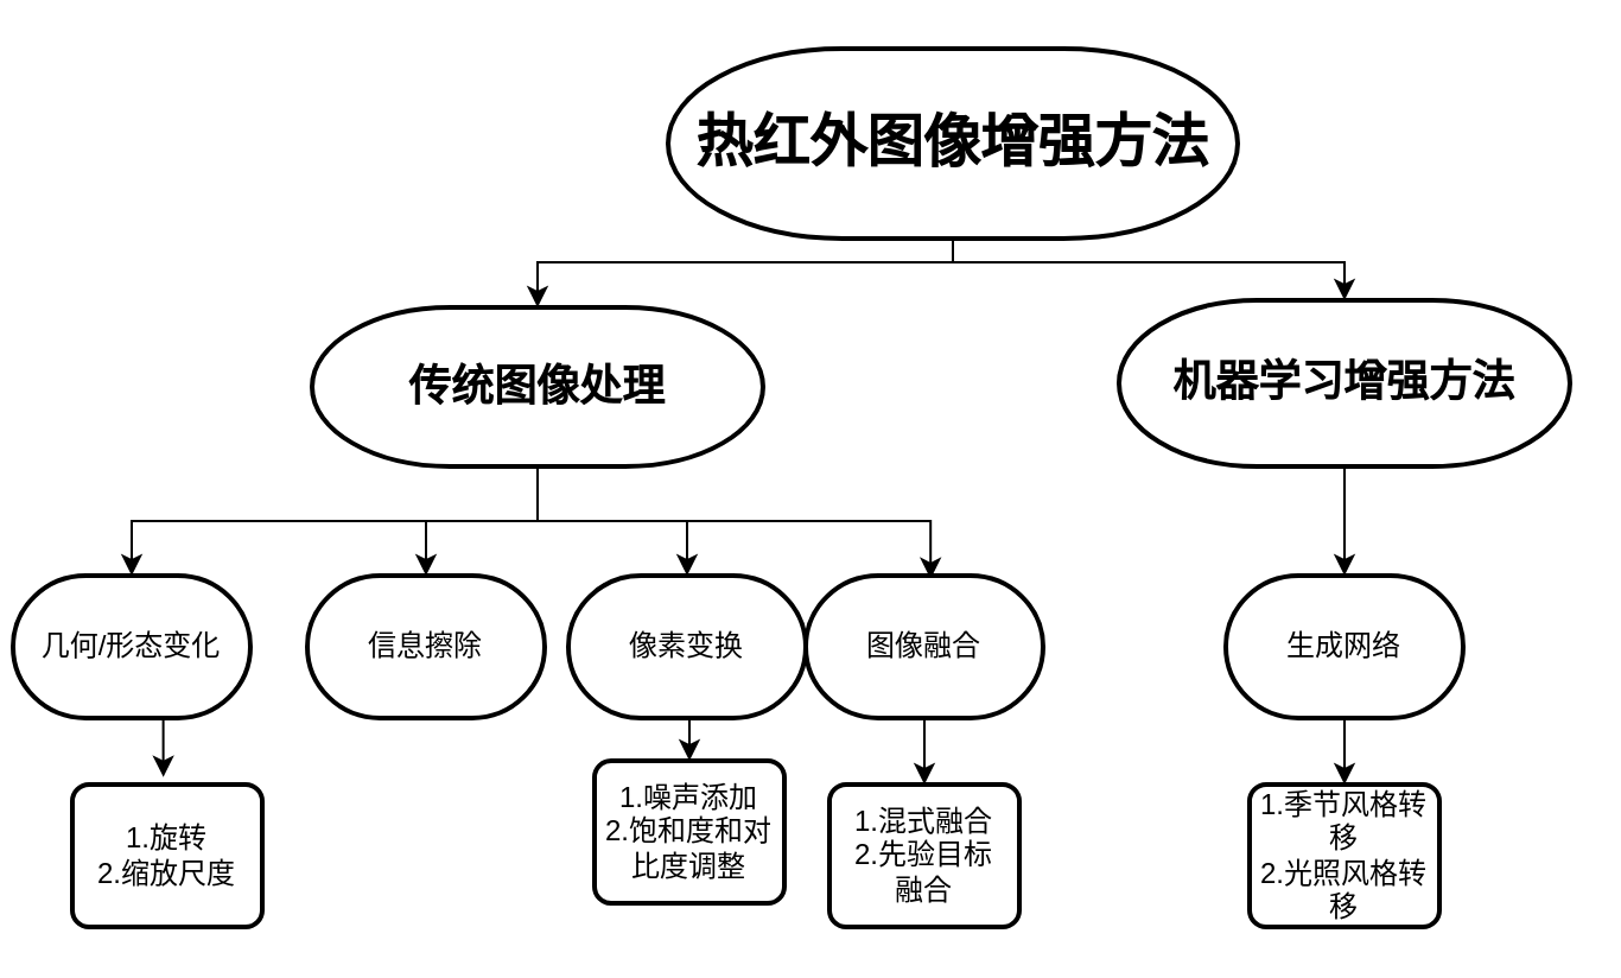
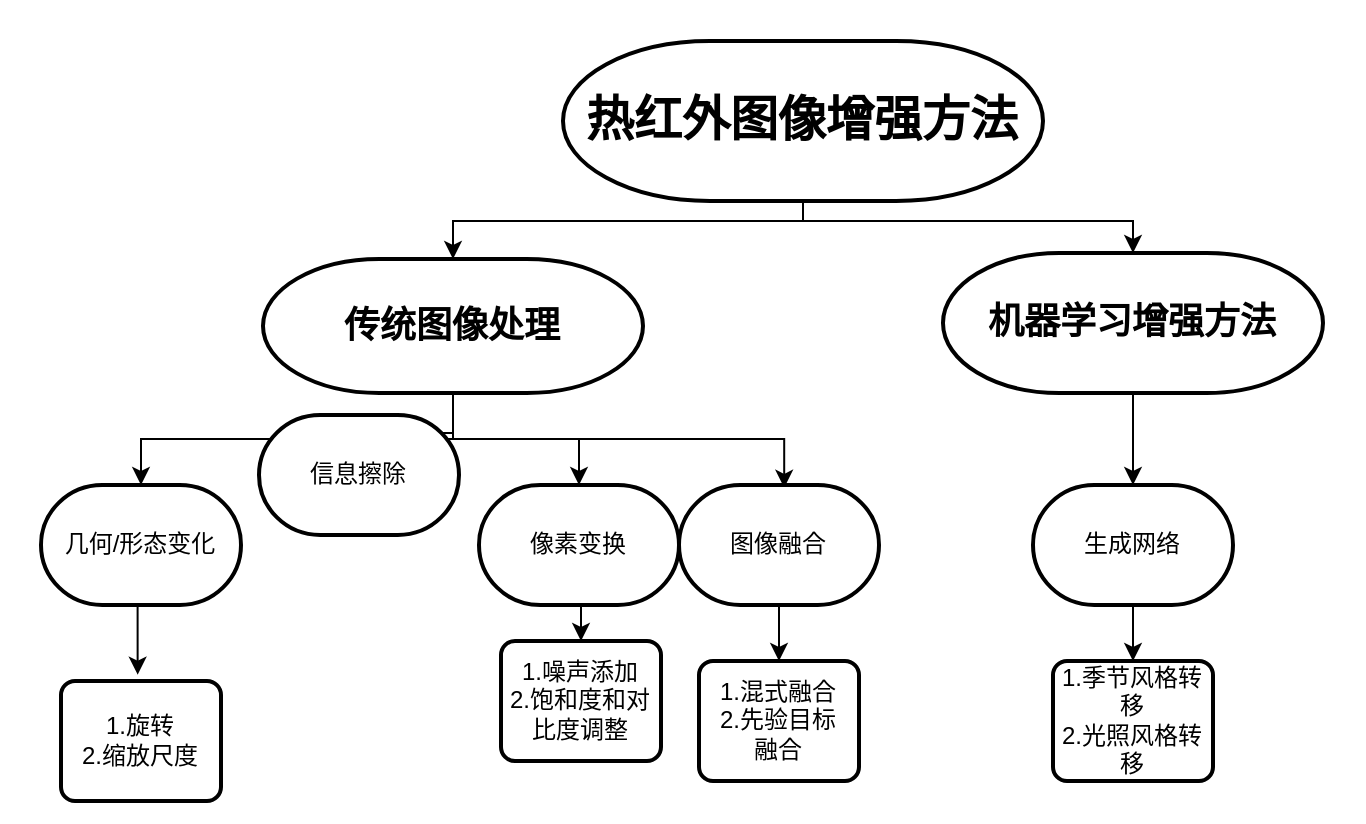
  <mxCell id="0" />
  <mxCell id="1" parent="0" />
  <mxCell id="2" style="edgeStyle=orthogonalEdgeStyle;rounded=0;orthogonalLoop=1;jettySize=auto;html=1;exitX=0.5;exitY=1;exitDx=0;exitDy=0;exitPerimeter=0;" edge="1" parent="1" source="4" target="11"><mxGeometry relative="1" as="geometry"><Array as="points"><mxPoint x="401" y="110" /><mxPoint x="566" y="110" /></Array></mxGeometry></mxCell>
  <mxCell id="3" style="edgeStyle=orthogonalEdgeStyle;rounded=0;orthogonalLoop=1;jettySize=auto;html=1;exitX=0.5;exitY=1;exitDx=0;exitDy=0;exitPerimeter=0;" edge="1" parent="1" source="4" target="9"><mxGeometry relative="1" as="geometry"><Array as="points"><mxPoint x="401" y="110" /><mxPoint x="226" y="110" /></Array></mxGeometry></mxCell>
  <mxCell id="4" value="&lt;h1&gt;热红外图像增强方法&lt;/h1&gt;" style="strokeWidth=2;html=1;shape=mxgraph.flowchart.terminator;whiteSpace=wrap;" vertex="1" parent="1"><mxGeometry x="281" y="20" width="240" height="80" as="geometry" /></mxCell>
  <mxCell id="5" style="edgeStyle=orthogonalEdgeStyle;rounded=0;orthogonalLoop=1;jettySize=auto;html=1;exitX=0.5;exitY=1;exitDx=0;exitDy=0;exitPerimeter=0;" edge="1" parent="1" source="9" target="13"><mxGeometry relative="1" as="geometry" /></mxCell>
  <mxCell id="6" style="edgeStyle=orthogonalEdgeStyle;rounded=0;orthogonalLoop=1;jettySize=auto;html=1;exitX=0.5;exitY=1;exitDx=0;exitDy=0;exitPerimeter=0;" edge="1" parent="1" source="9" target="16"><mxGeometry relative="1" as="geometry" /></mxCell>
  <mxCell id="7" style="edgeStyle=orthogonalEdgeStyle;rounded=0;orthogonalLoop=1;jettySize=auto;html=1;exitX=0.5;exitY=1;exitDx=0;exitDy=0;exitPerimeter=0;" edge="1" parent="1" source="9" target="15"><mxGeometry relative="1" as="geometry" /></mxCell>
  <mxCell id="8" style="edgeStyle=orthogonalEdgeStyle;rounded=0;orthogonalLoop=1;jettySize=auto;html=1;exitX=0.5;exitY=1;exitDx=0;exitDy=0;exitPerimeter=0;entryX=0.526;entryY=0.023;entryDx=0;entryDy=0;entryPerimeter=0;" edge="1" parent="1" source="9" target="18"><mxGeometry relative="1" as="geometry" /></mxCell>
  <mxCell id="9" value="&lt;h2&gt;传统图像处理&lt;/h2&gt;" style="strokeWidth=2;html=1;shape=mxgraph.flowchart.terminator;whiteSpace=wrap;" vertex="1" parent="1"><mxGeometry x="131" y="129" width="190" height="67" as="geometry" /></mxCell>
  <mxCell id="10" style="edgeStyle=orthogonalEdgeStyle;rounded=0;orthogonalLoop=1;jettySize=auto;html=1;exitX=0.5;exitY=1;exitDx=0;exitDy=0;exitPerimeter=0;entryX=0.5;entryY=0;entryDx=0;entryDy=0;entryPerimeter=0;" edge="1" parent="1" source="11" target="20"><mxGeometry relative="1" as="geometry" /></mxCell>
  <mxCell id="11" value="&lt;h2&gt;机器学习增强方法&lt;/h2&gt;" style="strokeWidth=2;html=1;shape=mxgraph.flowchart.terminator;whiteSpace=wrap;" vertex="1" parent="1"><mxGeometry x="471" y="126" width="190" height="70" as="geometry" /></mxCell>
  <mxCell id="12" style="edgeStyle=orthogonalEdgeStyle;rounded=0;orthogonalLoop=1;jettySize=auto;html=1;exitX=0.5;exitY=1;exitDx=0;exitDy=0;exitPerimeter=0;entryX=0.479;entryY=-0.053;entryDx=0;entryDy=0;entryPerimeter=0;" edge="1" parent="1" source="13" target="24"><mxGeometry relative="1" as="geometry" /></mxCell>
- <mxCell id="13" value="几何/形态变化" style="strokeWidth=2;html=1;shape=mxgraph.flowchart.terminator;whiteSpace=wrap;" vertex="1" parent="1"><mxGeometry x="5" y="242" width="100" height="60" as="geometry" /></mxCell>
+ <mxCell id="13" value="几何/形态变化" style="strokeWidth=2;html=1;shape=mxgraph.flowchart.terminator;whiteSpace=wrap;" vertex="1" parent="1"><mxGeometry x="20" y="242" width="100" height="60" as="geometry" /></mxCell>
  <mxCell id="14" style="edgeStyle=orthogonalEdgeStyle;rounded=0;orthogonalLoop=1;jettySize=auto;html=1;exitX=0.5;exitY=1;exitDx=0;exitDy=0;exitPerimeter=0;entryX=0.5;entryY=0;entryDx=0;entryDy=0;" edge="1" parent="1" source="15" target="23"><mxGeometry relative="1" as="geometry" /></mxCell>
  <mxCell id="15" value="像素变换" style="strokeWidth=2;html=1;shape=mxgraph.flowchart.terminator;whiteSpace=wrap;" vertex="1" parent="1"><mxGeometry x="239" y="242" width="100" height="60" as="geometry" /></mxCell>
- <mxCell id="16" value="信息擦除" style="strokeWidth=2;html=1;shape=mxgraph.flowchart.terminator;whiteSpace=wrap;" vertex="1" parent="1"><mxGeometry x="129" y="242" width="100" height="60" as="geometry" /></mxCell>
+ <mxCell id="16" value="信息擦除" style="strokeWidth=2;html=1;shape=mxgraph.flowchart.terminator;whiteSpace=wrap;" vertex="1" parent="1"><mxGeometry x="129" y="207" width="100" height="60" as="geometry" /></mxCell>
  <mxCell id="17" style="edgeStyle=orthogonalEdgeStyle;rounded=0;orthogonalLoop=1;jettySize=auto;html=1;exitX=0.5;exitY=1;exitDx=0;exitDy=0;exitPerimeter=0;entryX=0.5;entryY=0;entryDx=0;entryDy=0;" edge="1" parent="1" source="18" target="22"><mxGeometry relative="1" as="geometry" /></mxCell>
  <mxCell id="18" value="图像融合" style="strokeWidth=2;html=1;shape=mxgraph.flowchart.terminator;whiteSpace=wrap;" vertex="1" parent="1"><mxGeometry x="339" y="242" width="100" height="60" as="geometry" /></mxCell>
  <mxCell id="19" style="edgeStyle=orthogonalEdgeStyle;rounded=0;orthogonalLoop=1;jettySize=auto;html=1;exitX=0.5;exitY=1;exitDx=0;exitDy=0;exitPerimeter=0;entryX=0.5;entryY=0;entryDx=0;entryDy=0;" edge="1" parent="1" source="20" target="21"><mxGeometry relative="1" as="geometry" /></mxCell>
  <mxCell id="20" value="生成网络" style="strokeWidth=2;html=1;shape=mxgraph.flowchart.terminator;whiteSpace=wrap;" vertex="1" parent="1"><mxGeometry x="516" y="242" width="100" height="60" as="geometry" /></mxCell>
  <mxCell id="21" value="1.季节风格转移&lt;br&gt;2.光照风格转移" style="rounded=1;whiteSpace=wrap;html=1;absoluteArcSize=1;arcSize=14;strokeWidth=2;" vertex="1" parent="1"><mxGeometry x="526" y="330" width="80" height="60" as="geometry" /></mxCell>
  <mxCell id="22" value="1.混式融合&lt;br&gt;2.先验目标&lt;br&gt;融合" style="rounded=1;whiteSpace=wrap;html=1;absoluteArcSize=1;arcSize=14;strokeWidth=2;" vertex="1" parent="1"><mxGeometry x="349" y="330" width="80" height="60" as="geometry" /></mxCell>
  <mxCell id="23" value="1.噪声添加&lt;br&gt;2.饱和度和对比度调整" style="rounded=1;whiteSpace=wrap;html=1;absoluteArcSize=1;arcSize=14;strokeWidth=2;" vertex="1" parent="1"><mxGeometry x="250" y="320" width="80" height="60" as="geometry" /></mxCell>
- <mxCell id="24" value="1.旋转&lt;br&gt;2.缩放尺度&lt;br&gt;" style="rounded=1;whiteSpace=wrap;html=1;absoluteArcSize=1;arcSize=14;strokeWidth=2;" vertex="1" parent="1"><mxGeometry x="30" y="330" width="80" height="60" as="geometry" /></mxCell>
+ <mxCell id="24" value="1.旋转&lt;br&gt;2.缩放尺度&lt;br&gt;" style="rounded=1;whiteSpace=wrap;html=1;absoluteArcSize=1;arcSize=14;strokeWidth=2;" vertex="1" parent="1"><mxGeometry x="30" y="340" width="80" height="60" as="geometry" /></mxCell>
